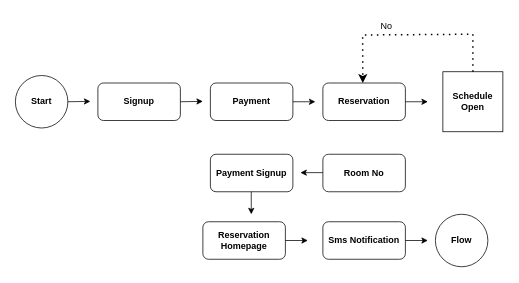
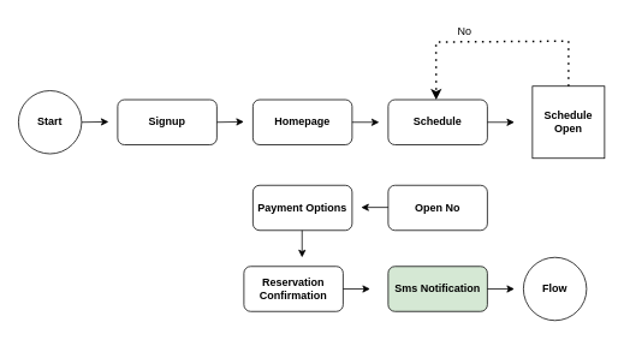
  <mxCell id="0" />
  <mxCell id="1" parent="0" />
  <mxCell id="2" value="&lt;b&gt;Start&lt;/b&gt;" style="ellipse;whiteSpace=wrap;html=1;aspect=fixed;" vertex="1" parent="1"><mxGeometry x="20" y="100" width="70" height="70" as="geometry" /></mxCell>
  <mxCell id="3" value="" style="endArrow=classic;html=1;rounded=0;" edge="1" parent="1"><mxGeometry width="50" height="50" relative="1" as="geometry"><mxPoint x="90" y="135" as="sourcePoint" /><mxPoint x="120" y="134.5" as="targetPoint" /></mxGeometry></mxCell>
- <mxCell id="4" value="&lt;b&gt;Payment&lt;/b&gt;" style="rounded=1;whiteSpace=wrap;html=1;" vertex="1" parent="1"><mxGeometry x="280" y="110" width="110" height="50" as="geometry" /></mxCell>
+ <mxCell id="4" value="&lt;b&gt;Homepage&lt;/b&gt;" style="rounded=1;whiteSpace=wrap;html=1;" vertex="1" parent="1"><mxGeometry x="280" y="110" width="110" height="50" as="geometry" /></mxCell>
  <mxCell id="5" value="" style="endArrow=classic;html=1;rounded=0;" edge="1" parent="1"><mxGeometry width="50" height="50" relative="1" as="geometry"><mxPoint x="390" y="135" as="sourcePoint" /><mxPoint x="420" y="134.5" as="targetPoint" /><Array as="points"><mxPoint x="420" y="135" /></Array></mxGeometry></mxCell>
- <mxCell id="6" value="&lt;b&gt;Reservation&lt;/b&gt;" style="rounded=1;whiteSpace=wrap;html=1;" vertex="1" parent="1"><mxGeometry x="430" y="110" width="110" height="50" as="geometry" /></mxCell>
+ <mxCell id="6" value="&lt;b&gt;Schedule&lt;/b&gt;" style="rounded=1;whiteSpace=wrap;html=1;" vertex="1" parent="1"><mxGeometry x="430" y="110" width="110" height="50" as="geometry" /></mxCell>
  <mxCell id="7" value="&lt;b&gt;Schedule Open&lt;/b&gt;" style="whiteSpace=wrap;html=1;rounded=0;" vertex="1" parent="1"><mxGeometry x="590" y="95" width="80" height="80" as="geometry" /></mxCell>
  <mxCell id="8" value="" style="endArrow=classic;dashed=1;html=1;dashPattern=1 3;strokeWidth=2;rounded=0;endFill=1;exitX=0.5;exitY=0;exitDx=0;exitDy=0;" edge="1" parent="1" source="7"><mxGeometry width="50" height="50" relative="1" as="geometry"><mxPoint x="680.25" y="100" as="sourcePoint" /><mxPoint x="483.25" y="110" as="targetPoint" /><Array as="points"><mxPoint x="630" y="45" /><mxPoint x="483" y="46" /></Array></mxGeometry></mxCell>
  <mxCell id="9" value="No" style="text;html=1;strokeColor=none;fillColor=none;align=center;verticalAlign=middle;whiteSpace=wrap;rounded=0;" vertex="1" parent="1"><mxGeometry x="485" y="20" width="60" height="30" as="geometry" /></mxCell>
  <mxCell id="10" value="" style="endArrow=classic;html=1;rounded=0;" edge="1" parent="1"><mxGeometry width="50" height="50" relative="1" as="geometry"><mxPoint x="540" y="135" as="sourcePoint" /><mxPoint x="570" y="134.5" as="targetPoint" /><Array as="points"><mxPoint x="570" y="135" /></Array></mxGeometry></mxCell>
- <mxCell id="11" value="&lt;b&gt;Room No&lt;/b&gt;" style="rounded=1;whiteSpace=wrap;html=1;" vertex="1" parent="1"><mxGeometry x="430" y="205" width="110" height="50" as="geometry" /></mxCell>
- <mxCell id="12" value="&lt;b&gt;Payment Signup&lt;/b&gt;" style="rounded=1;whiteSpace=wrap;html=1;" vertex="1" parent="1"><mxGeometry x="280" y="205" width="110" height="50" as="geometry" /></mxCell>
+ <mxCell id="11" value="&lt;b&gt;Open No&lt;/b&gt;" style="rounded=1;whiteSpace=wrap;html=1;" vertex="1" parent="1"><mxGeometry x="430" y="205" width="110" height="50" as="geometry" /></mxCell>
+ <mxCell id="12" value="&lt;b&gt;Payment Options&lt;/b&gt;" style="rounded=1;whiteSpace=wrap;html=1;" vertex="1" parent="1"><mxGeometry x="280" y="205" width="110" height="50" as="geometry" /></mxCell>
  <mxCell id="13" value="" style="endArrow=classic;html=1;rounded=0;" edge="1" parent="1"><mxGeometry width="50" height="50" relative="1" as="geometry"><mxPoint x="430" y="229.5" as="sourcePoint" /><mxPoint x="400" y="229.5" as="targetPoint" /></mxGeometry></mxCell>
  <mxCell id="14" value="" style="endArrow=classic;html=1;rounded=0;" edge="1" parent="1"><mxGeometry width="50" height="50" relative="1" as="geometry"><mxPoint x="334.5" y="255" as="sourcePoint" /><mxPoint x="334.5" y="285" as="targetPoint" /></mxGeometry></mxCell>
- <mxCell id="15" value="&lt;b&gt;Reservation Homepage&lt;/b&gt;" style="rounded=1;whiteSpace=wrap;html=1;" vertex="1" parent="1"><mxGeometry x="270" y="295" width="110" height="50" as="geometry" /></mxCell>
- <mxCell id="16" value="&lt;b&gt;Sms Notification&lt;/b&gt;" style="rounded=1;whiteSpace=wrap;html=1;" vertex="1" parent="1"><mxGeometry x="430" y="295" width="110" height="50" as="geometry" /></mxCell>
+ <mxCell id="15" value="&lt;b&gt;Reservation Confirmation&lt;/b&gt;" style="rounded=1;whiteSpace=wrap;html=1;" vertex="1" parent="1"><mxGeometry x="270" y="295" width="110" height="50" as="geometry" /></mxCell>
+ <mxCell id="16" value="&lt;b&gt;Sms Notification&lt;/b&gt;" style="rounded=1;whiteSpace=wrap;html=1;fillColor=#d5e8d4;" vertex="1" parent="1"><mxGeometry x="430" y="295" width="110" height="50" as="geometry" /></mxCell>
  <mxCell id="17" value="" style="endArrow=classic;html=1;rounded=0;" edge="1" parent="1"><mxGeometry width="50" height="50" relative="1" as="geometry"><mxPoint x="380" y="320" as="sourcePoint" /><mxPoint x="410" y="319.5" as="targetPoint" /><Array as="points"><mxPoint x="410" y="320" /></Array></mxGeometry></mxCell>
  <mxCell id="18" value="" style="endArrow=classic;html=1;rounded=0;" edge="1" parent="1"><mxGeometry width="50" height="50" relative="1" as="geometry"><mxPoint x="540" y="320" as="sourcePoint" /><mxPoint x="570" y="319.5" as="targetPoint" /><Array as="points"><mxPoint x="570" y="320" /></Array></mxGeometry></mxCell>
  <mxCell id="19" value="&lt;b&gt;Flow&lt;/b&gt;" style="ellipse;whiteSpace=wrap;html=1;aspect=fixed;" vertex="1" parent="1"><mxGeometry x="580" y="285" width="70" height="70" as="geometry" /></mxCell>
  <mxCell id="20" value="&lt;b&gt;Signup&lt;/b&gt;" style="rounded=1;whiteSpace=wrap;html=1;" vertex="1" parent="1"><mxGeometry x="130" y="110" width="110" height="50" as="geometry" /></mxCell>
  <mxCell id="21" value="" style="endArrow=classic;html=1;rounded=0;" edge="1" parent="1"><mxGeometry width="50" height="50" relative="1" as="geometry"><mxPoint x="240" y="135" as="sourcePoint" /><mxPoint x="270" y="134.5" as="targetPoint" /></mxGeometry></mxCell>
